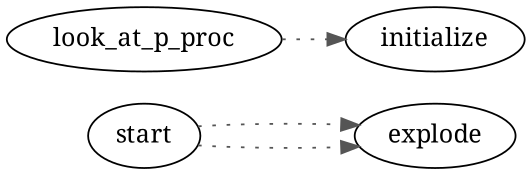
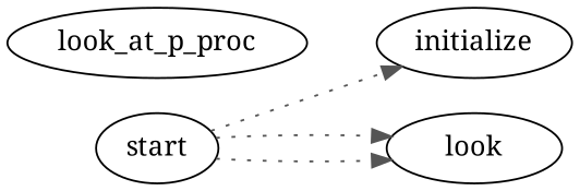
  digraph {
    rankdir=LR
    fontname="Noto Serif"
    node [color="#000000" fillcolor="#FFFFFF" style=filled fontname="Noto Serif"]
    edge [color="#555555" style=dotted fontname="Noto Serif"]
    start
    initialize
-   explode
+   explode [label=look]
    look_at_p_proc
-   look_at_p_proc -> initialize
+   start -> initialize
    start -> explode
    start -> explode
  }
